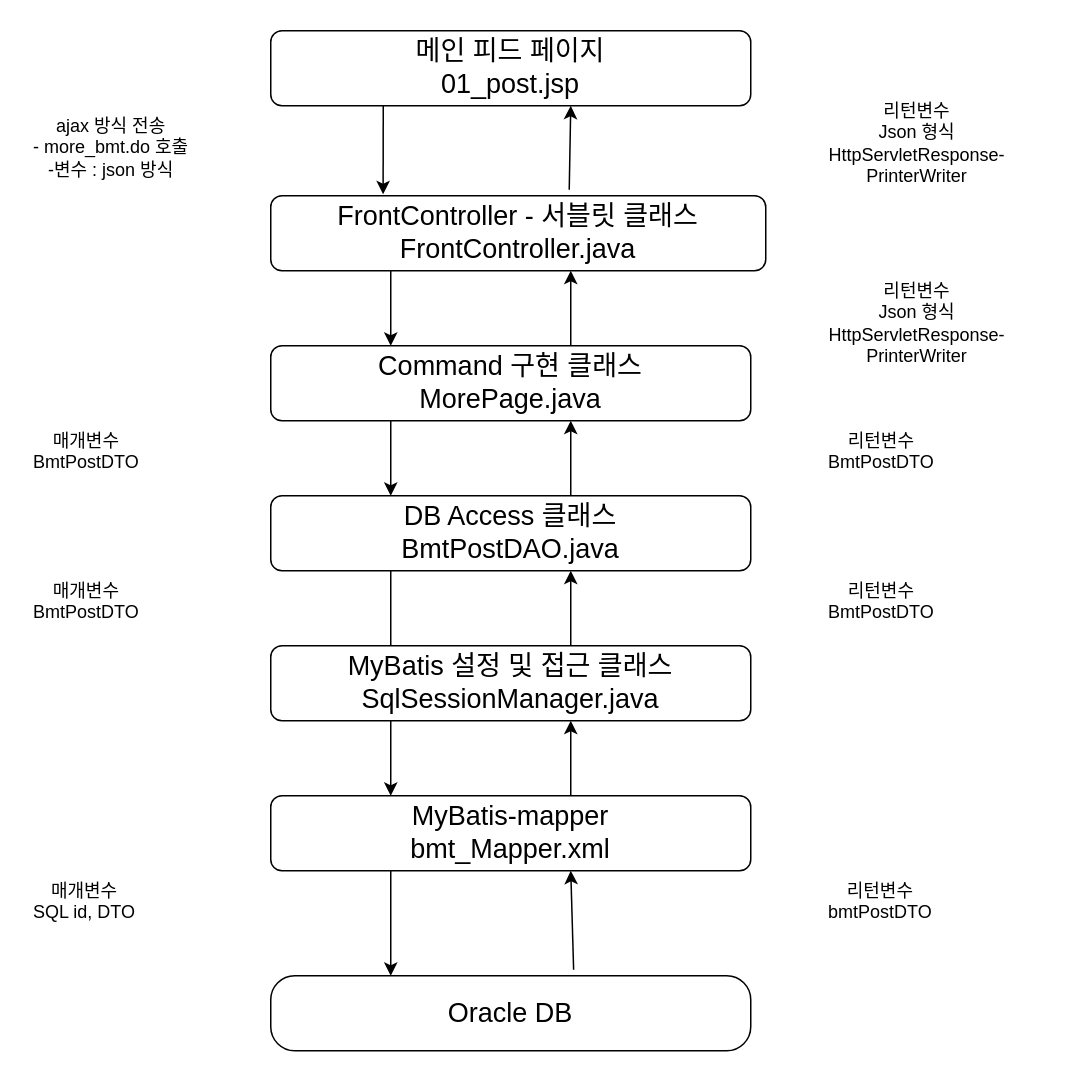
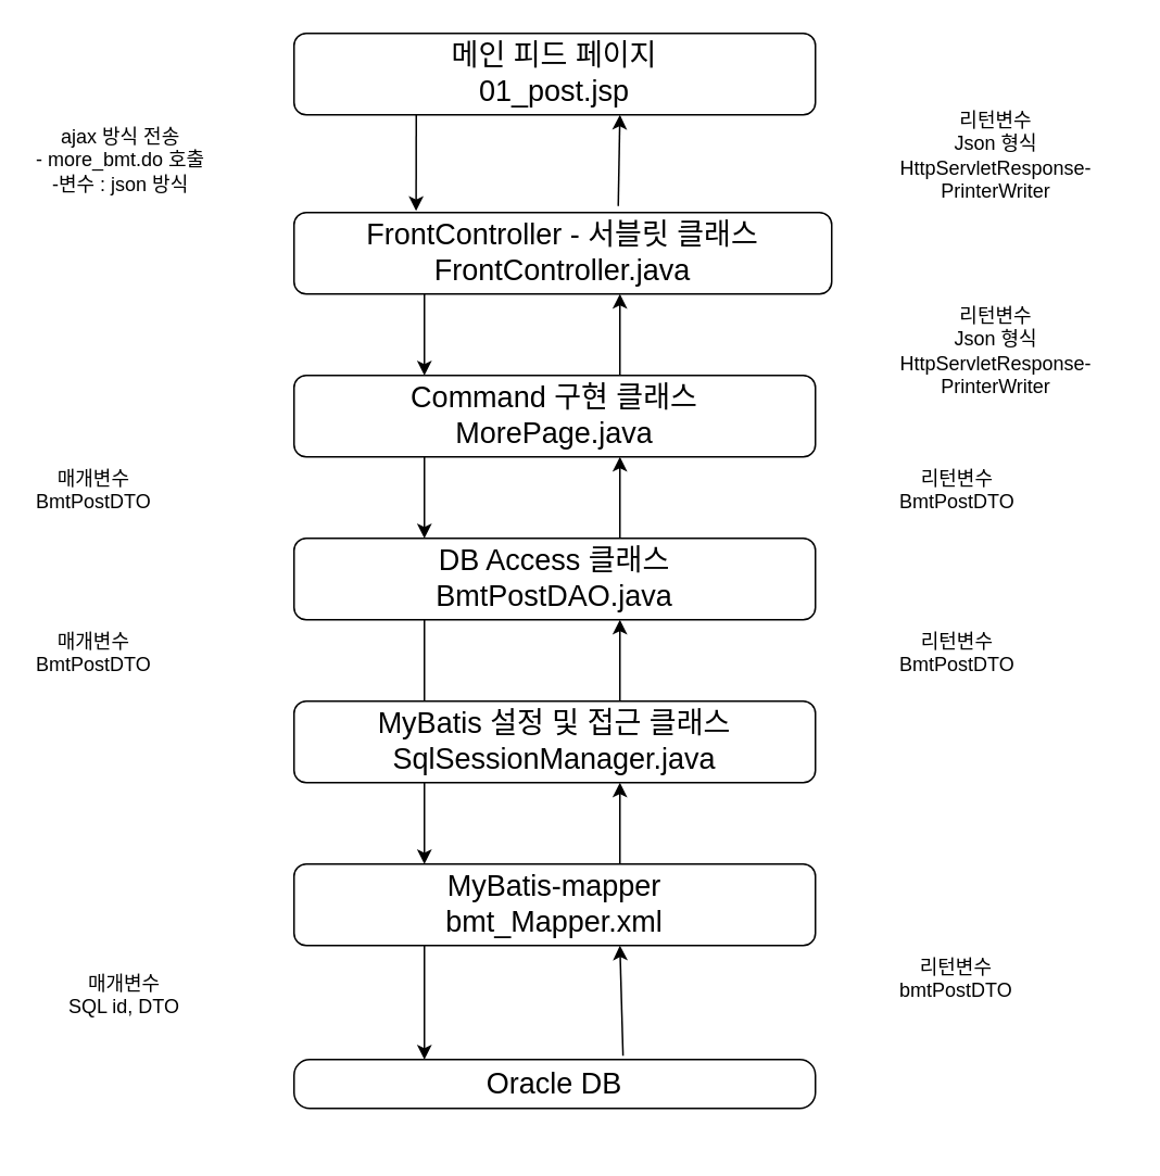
  <mxCell id="0" />
  <mxCell id="1" parent="0" />
  <mxCell id="2" value="&lt;font style=&quot;font-size: 18px;&quot;&gt;메인 피드 페이지&lt;br&gt;01_post.jsp&lt;/font&gt;" style="rounded=1;whiteSpace=wrap;html=1;fontSize=12;glass=0;strokeWidth=1;shadow=0;" parent="1" vertex="1"><mxGeometry x="180" y="20" width="320" height="50" as="geometry" /></mxCell>
  <mxCell id="3" value="&lt;font style=&quot;font-size: 18px;&quot;&gt;FrontController - 서블릿 클래스&lt;br&gt;FrontController.java&lt;/font&gt;" style="rounded=1;whiteSpace=wrap;html=1;fontSize=12;glass=0;strokeWidth=1;shadow=0;" parent="1" vertex="1"><mxGeometry x="180" y="130" width="330" height="50" as="geometry" /></mxCell>
  <mxCell id="4" value="&lt;font style=&quot;font-size: 18px;&quot;&gt;Command 구현 클래스&lt;br&gt;MorePage.java&lt;/font&gt;" style="rounded=1;whiteSpace=wrap;html=1;fontSize=12;glass=0;strokeWidth=1;shadow=0;" parent="1" vertex="1"><mxGeometry x="180" y="230" width="320" height="50" as="geometry" /></mxCell>
- <mxCell id="5" value="&lt;font style=&quot;font-size: 18px;&quot;&gt;Oracle DB&lt;/font&gt;" style="rounded=1;whiteSpace=wrap;html=1;fontSize=12;glass=0;strokeWidth=1;shadow=0;arcSize=32;" parent="1" vertex="1"><mxGeometry x="180" y="650" width="320" height="50" as="geometry" /></mxCell>
+ <mxCell id="5" value="&lt;font style=&quot;font-size: 18px;&quot;&gt;Oracle DB&lt;/font&gt;" style="rounded=1;whiteSpace=wrap;html=1;fontSize=12;glass=0;strokeWidth=1;shadow=0;arcSize=32;" parent="1" vertex="1"><mxGeometry x="180" y="650" width="320" height="30" as="geometry" /></mxCell>
  <mxCell id="6" value="&lt;font style=&quot;font-size: 18px;&quot;&gt;DB Access 클래스&lt;br style=&quot;border-color: var(--border-color);&quot;&gt;BmtPostDAO.java&lt;/font&gt;" style="rounded=1;whiteSpace=wrap;html=1;fontSize=12;glass=0;strokeWidth=1;shadow=0;" parent="1" vertex="1"><mxGeometry x="180" y="330" width="320" height="50" as="geometry" /></mxCell>
  <mxCell id="7" value="&lt;font style=&quot;font-size: 18px;&quot;&gt;MyBatis 설정 및 접근 클래스&lt;br style=&quot;border-color: var(--border-color);&quot;&gt;SqlSessionManager.java&lt;/font&gt;" style="rounded=1;whiteSpace=wrap;html=1;fontSize=12;glass=0;strokeWidth=1;shadow=0;" parent="1" vertex="1"><mxGeometry x="180" y="430" width="320" height="50" as="geometry" /></mxCell>
  <mxCell id="8" value="&lt;font style=&quot;font-size: 18px;&quot;&gt;MyBatis-mapper&lt;br&gt;bmt_Mapper.xml&lt;/font&gt;" style="rounded=1;whiteSpace=wrap;html=1;fontSize=12;glass=0;strokeWidth=1;shadow=0;" parent="1" vertex="1"><mxGeometry x="180" y="530" width="320" height="50" as="geometry" /></mxCell>
  <mxCell id="9" value="" style="endArrow=classic;html=1;rounded=0;exitX=0.25;exitY=1;exitDx=0;exitDy=0;entryX=0.25;entryY=0;entryDx=0;entryDy=0;" parent="1" source="4" target="6" edge="1"><mxGeometry width="50" height="50" relative="1" as="geometry"><mxPoint x="500" y="270" as="sourcePoint" /><mxPoint x="500" y="330" as="targetPoint" /></mxGeometry></mxCell>
  <mxCell id="10" value="" style="endArrow=none;html=1;rounded=0;exitX=0.25;exitY=1;exitDx=0;exitDy=0;entryX=0.25;entryY=0;entryDx=0;entryDy=0;" parent="1" source="6" target="7" edge="1"><mxGeometry width="50" height="50" relative="1" as="geometry"><mxPoint x="270" y="400" as="sourcePoint" /><mxPoint x="270" y="450" as="targetPoint" /></mxGeometry></mxCell>
  <mxCell id="11" value="" style="endArrow=classic;html=1;rounded=0;exitX=0.25;exitY=1;exitDx=0;exitDy=0;" parent="1" edge="1"><mxGeometry width="50" height="50" relative="1" as="geometry"><mxPoint x="260" y="480" as="sourcePoint" /><mxPoint x="260" y="530" as="targetPoint" /></mxGeometry></mxCell>
  <mxCell id="12" value="" style="endArrow=classic;html=1;rounded=0;entryX=0.25;entryY=0;entryDx=0;entryDy=0;exitX=0.25;exitY=1;exitDx=0;exitDy=0;" parent="1" source="8" target="5" edge="1"><mxGeometry width="50" height="50" relative="1" as="geometry"><mxPoint x="240" y="590" as="sourcePoint" /><mxPoint x="310" y="650" as="targetPoint" /></mxGeometry></mxCell>
  <mxCell id="13" value="&lt;div style=&quot;text-align: center;&quot;&gt;ajax 방식 전송&lt;/div&gt;&lt;div style=&quot;text-align: center;&quot;&gt;- more_bmt.do 호출&lt;br&gt;-변수 : json 방식&lt;/div&gt;" style="text;whiteSpace=wrap;html=1;" parent="1" vertex="1"><mxGeometry x="20" y="70" width="140" height="50" as="geometry" /></mxCell>
  <mxCell id="14" value="&lt;div style=&quot;text-align: center;&quot;&gt;매개변수&lt;/div&gt;&lt;div style=&quot;text-align: center;&quot;&gt;BmtPostDTO&lt;/div&gt;" style="text;whiteSpace=wrap;html=1;" parent="1" vertex="1"><mxGeometry x="20" y="380" width="140" height="50" as="geometry" /></mxCell>
  <mxCell id="15" value="&lt;div style=&quot;text-align: center;&quot;&gt;매개변수&lt;/div&gt;&lt;div style=&quot;text-align: center;&quot;&gt;BmtPostDTO&lt;/div&gt;" style="text;whiteSpace=wrap;html=1;" parent="1" vertex="1"><mxGeometry x="20" y="280" width="140" height="50" as="geometry" /></mxCell>
- <mxCell id="16" value="&lt;div style=&quot;text-align: center;&quot;&gt;매개변수&lt;/div&gt;&lt;div style=&quot;text-align: center;&quot;&gt;SQL id, DTO&lt;/div&gt;" style="text;whiteSpace=wrap;html=1;" parent="1" vertex="1"><mxGeometry x="20" y="580" width="140" height="50" as="geometry" /></mxCell>
+ <mxCell id="16" value="&lt;div style=&quot;text-align: center;&quot;&gt;매개변수&lt;/div&gt;&lt;div style=&quot;text-align: center;&quot;&gt;SQL id, DTO&lt;/div&gt;" style="text;whiteSpace=wrap;html=1;" parent="1" vertex="1"><mxGeometry x="40" y="590" width="140" height="50" as="geometry" /></mxCell>
  <mxCell id="17" value="" style="endArrow=classic;html=1;rounded=0;entryX=0.75;entryY=1;entryDx=0;entryDy=0;" parent="1" edge="1"><mxGeometry width="50" height="50" relative="1" as="geometry"><mxPoint x="380" y="530" as="sourcePoint" /><mxPoint x="380" y="480" as="targetPoint" /></mxGeometry></mxCell>
  <mxCell id="18" value="" style="endArrow=classic;html=1;rounded=0;entryX=0.75;entryY=1;entryDx=0;entryDy=0;" parent="1" edge="1"><mxGeometry width="50" height="50" relative="1" as="geometry"><mxPoint x="380" y="430" as="sourcePoint" /><mxPoint x="380" y="380" as="targetPoint" /></mxGeometry></mxCell>
  <mxCell id="19" value="" style="endArrow=classic;html=1;rounded=0;entryX=0.75;entryY=1;entryDx=0;entryDy=0;" parent="1" edge="1"><mxGeometry width="50" height="50" relative="1" as="geometry"><mxPoint x="380" y="330" as="sourcePoint" /><mxPoint x="380" y="280" as="targetPoint" /></mxGeometry></mxCell>
  <mxCell id="20" value="" style="endArrow=classic;html=1;rounded=0;entryX=0.75;entryY=1;entryDx=0;entryDy=0;" parent="1" edge="1"><mxGeometry width="50" height="50" relative="1" as="geometry"><mxPoint x="380" y="230" as="sourcePoint" /><mxPoint x="380" y="180" as="targetPoint" /></mxGeometry></mxCell>
  <mxCell id="21" value="" style="endArrow=classic;html=1;rounded=0;exitX=0.25;exitY=1;exitDx=0;exitDy=0;entryX=0.25;entryY=0;entryDx=0;entryDy=0;" parent="1" edge="1"><mxGeometry width="50" height="50" relative="1" as="geometry"><mxPoint x="260" y="180" as="sourcePoint" /><mxPoint x="260" y="230" as="targetPoint" /></mxGeometry></mxCell>
  <mxCell id="22" value="" style="endArrow=classic;html=1;rounded=0;entryX=0.227;entryY=-0.02;entryDx=0;entryDy=0;entryPerimeter=0;" parent="1" target="3" edge="1"><mxGeometry width="50" height="50" relative="1" as="geometry"><mxPoint x="255" y="70" as="sourcePoint" /><mxPoint x="260" y="120" as="targetPoint" /></mxGeometry></mxCell>
  <mxCell id="23" value="" style="endArrow=classic;html=1;rounded=0;entryX=0.75;entryY=1;entryDx=0;entryDy=0;exitX=0.603;exitY=-0.08;exitDx=0;exitDy=0;exitPerimeter=0;" parent="1" source="3" edge="1"><mxGeometry width="50" height="50" relative="1" as="geometry"><mxPoint x="380" y="120" as="sourcePoint" /><mxPoint x="380" y="70" as="targetPoint" /></mxGeometry></mxCell>
  <mxCell id="24" value="" style="endArrow=classic;html=1;rounded=0;entryX=0.75;entryY=1;entryDx=0;entryDy=0;exitX=0.631;exitY=-0.08;exitDx=0;exitDy=0;exitPerimeter=0;" parent="1" source="5" edge="1"><mxGeometry width="50" height="50" relative="1" as="geometry"><mxPoint x="380" y="640" as="sourcePoint" /><mxPoint x="380" y="580" as="targetPoint" /></mxGeometry></mxCell>
  <mxCell id="25" value="&lt;div style=&quot;text-align: center;&quot;&gt;리턴변수&lt;/div&gt;&lt;div style=&quot;text-align: center;&quot;&gt;bmtPostDTO&lt;/div&gt;" style="text;whiteSpace=wrap;html=1;" parent="1" vertex="1"><mxGeometry x="550" y="580" width="140" height="50" as="geometry" /></mxCell>
  <mxCell id="26" value="&lt;div style=&quot;text-align: center;&quot;&gt;리턴변수&lt;/div&gt;&lt;div style=&quot;text-align: center;&quot;&gt;BmtPostDTO&lt;/div&gt;" style="text;whiteSpace=wrap;html=1;" parent="1" vertex="1"><mxGeometry x="550" y="380" width="140" height="50" as="geometry" /></mxCell>
  <mxCell id="27" value="&lt;div style=&quot;text-align: center;&quot;&gt;리턴변수&lt;/div&gt;&lt;div style=&quot;text-align: center;&quot;&gt;Json 형식&lt;br&gt;HttpServletResponse-&lt;span style=&quot;background-color: initial;&quot;&gt;PrinterWriter&lt;/span&gt;&lt;br&gt;&lt;/div&gt;" style="text;whiteSpace=wrap;html=1;" parent="1" vertex="1"><mxGeometry x="540" y="180" width="140" height="70" as="geometry" /></mxCell>
  <mxCell id="28" value="&lt;div style=&quot;text-align: center;&quot;&gt;&lt;div style=&quot;border-color: var(--border-color);&quot;&gt;리턴변수&lt;/div&gt;&lt;div style=&quot;border-color: var(--border-color);&quot;&gt;BmtPostDTO&lt;/div&gt;&lt;/div&gt;" style="text;whiteSpace=wrap;html=1;" parent="1" vertex="1"><mxGeometry x="550" y="280" width="140" height="50" as="geometry" /></mxCell>
  <mxCell id="29" value="&lt;div style=&quot;text-align: center;&quot;&gt;리턴변수&lt;/div&gt;&lt;div style=&quot;text-align: center;&quot;&gt;Json 형식&lt;br&gt;HttpServletResponse-&lt;span style=&quot;background-color: initial;&quot;&gt;PrinterWriter&lt;/span&gt;&lt;br&gt;&lt;/div&gt;" style="text;whiteSpace=wrap;html=1;" vertex="1" parent="1"><mxGeometry x="540" y="60" width="140" height="70" as="geometry" /></mxCell>
